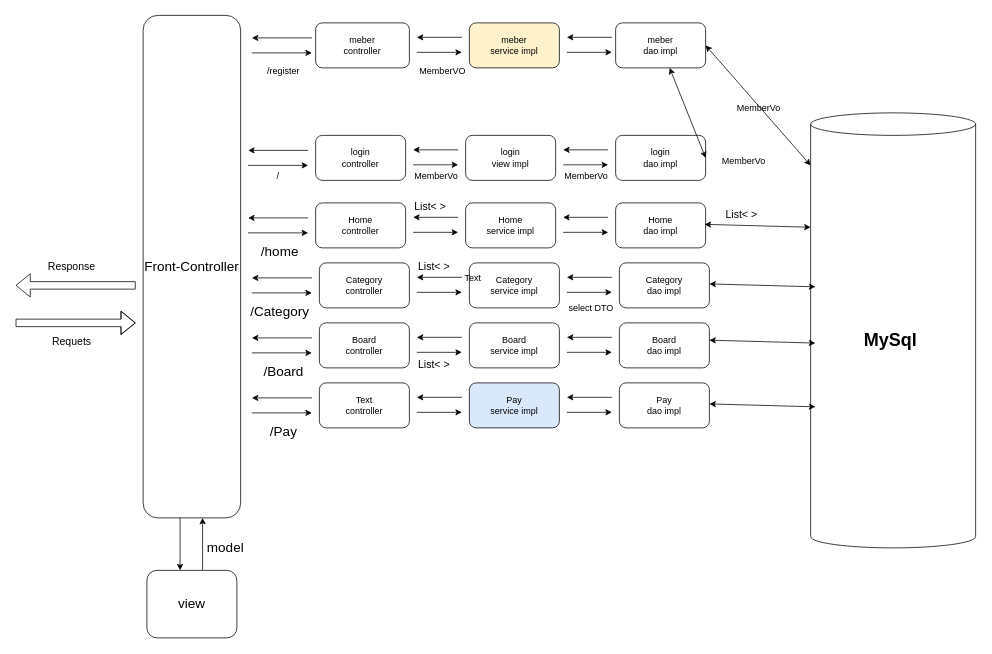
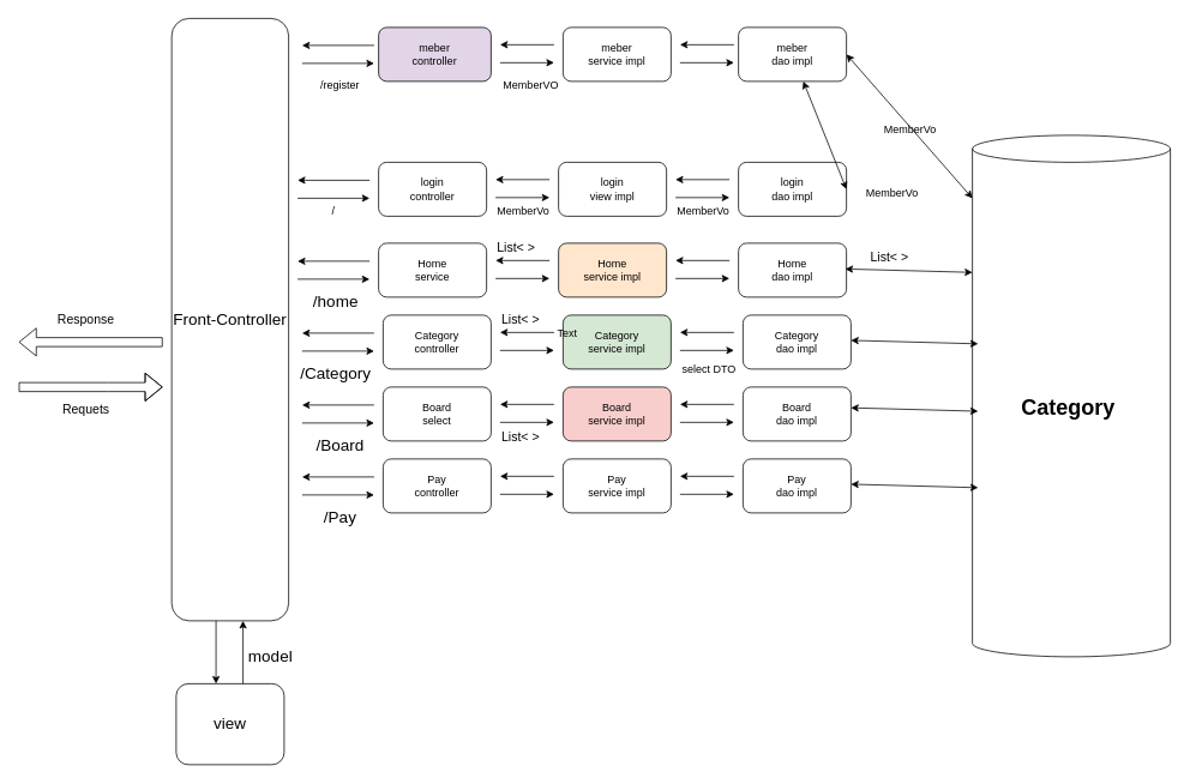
  <mxCell id="0" />
  <mxCell id="1" parent="0" />
  <mxCell id="2" value="&lt;font style=&quot;font-size: 18px&quot;&gt;Front-Controller&lt;/font&gt;" style="rounded=1;whiteSpace=wrap;html=1;" parent="1" vertex="1"><mxGeometry x="190" y="20" width="130" height="670" as="geometry" /></mxCell>
  <mxCell id="3" value="" style="shape=flexArrow;endArrow=classic;html=1;" parent="1" edge="1"><mxGeometry width="50" height="50" relative="1" as="geometry"><mxPoint x="20" y="430" as="sourcePoint" /><mxPoint x="180" y="430" as="targetPoint" /><Array as="points"><mxPoint x="120" y="430" /></Array></mxGeometry></mxCell>
  <mxCell id="4" value="" style="shape=flexArrow;endArrow=classic;html=1;" parent="1" edge="1"><mxGeometry width="50" height="50" relative="1" as="geometry"><mxPoint x="180" y="380" as="sourcePoint" /><mxPoint x="20" y="380" as="targetPoint" /></mxGeometry></mxCell>
  <mxCell id="5" value="&lt;font style=&quot;font-size: 14px&quot;&gt;Requets&lt;/font&gt;" style="text;html=1;strokeColor=none;fillColor=none;align=center;verticalAlign=middle;whiteSpace=wrap;rounded=0;" parent="1" vertex="1"><mxGeometry x="20" y="440" width="150" height="30" as="geometry" /></mxCell>
  <mxCell id="6" value="&lt;font style=&quot;font-size: 14px&quot;&gt;Response&lt;/font&gt;" style="text;html=1;strokeColor=none;fillColor=none;align=center;verticalAlign=middle;whiteSpace=wrap;rounded=0;" parent="1" vertex="1"><mxGeometry x="20" y="340" width="150" height="30" as="geometry" /></mxCell>
  <mxCell id="7" value="" style="endArrow=classic;html=1;" parent="1" edge="1"><mxGeometry width="50" height="50" relative="1" as="geometry"><mxPoint x="410" y="290" as="sourcePoint" /><mxPoint x="330" y="290" as="targetPoint" /></mxGeometry></mxCell>
  <mxCell id="8" value="&lt;font style=&quot;font-size: 18px&quot;&gt;view&lt;/font&gt;" style="rounded=1;whiteSpace=wrap;html=1;" parent="1" vertex="1"><mxGeometry x="195" y="760" width="120" height="90" as="geometry" /></mxCell>
  <mxCell id="9" value="" style="endArrow=classic;html=1;" parent="1" edge="1"><mxGeometry width="50" height="50" relative="1" as="geometry"><mxPoint x="330" y="310" as="sourcePoint" /><mxPoint x="410" y="310" as="targetPoint" /></mxGeometry></mxCell>
  <mxCell id="10" value="" style="endArrow=classic;html=1;" parent="1" edge="1"><mxGeometry width="50" height="50" relative="1" as="geometry"><mxPoint x="269.29" y="760" as="sourcePoint" /><mxPoint x="269.29" y="690" as="targetPoint" /></mxGeometry></mxCell>
  <mxCell id="11" value="" style="endArrow=classic;html=1;" parent="1" edge="1"><mxGeometry width="50" height="50" relative="1" as="geometry"><mxPoint x="239.29" y="690" as="sourcePoint" /><mxPoint x="239.29" y="760" as="targetPoint" /></mxGeometry></mxCell>
  <mxCell id="12" value="&lt;font style=&quot;font-size: 18px&quot;&gt;model&lt;/font&gt;" style="text;html=1;strokeColor=none;fillColor=none;align=center;verticalAlign=middle;whiteSpace=wrap;rounded=0;" parent="1" vertex="1"><mxGeometry x="280" y="720" width="40" height="20" as="geometry" /></mxCell>
- <mxCell id="13" value="Home&lt;br&gt;controller" style="rounded=1;whiteSpace=wrap;html=1;" parent="1" vertex="1"><mxGeometry x="420" y="270" width="120" height="60" as="geometry" /></mxCell>
+ <mxCell id="13" value="Home&lt;br&gt;service" style="rounded=1;whiteSpace=wrap;html=1;" parent="1" vertex="1"><mxGeometry x="420" y="270" width="120" height="60" as="geometry" /></mxCell>
  <mxCell id="14" value="&lt;font style=&quot;font-size: 18px&quot;&gt;/home&lt;/font&gt;" style="text;html=1;strokeColor=none;fillColor=none;align=center;verticalAlign=middle;whiteSpace=wrap;rounded=0;" parent="1" vertex="1"><mxGeometry x="345" y="320" width="55" height="30" as="geometry" /></mxCell>
  <mxCell id="15" value="" style="endArrow=classic;html=1;" parent="1" edge="1"><mxGeometry width="50" height="50" relative="1" as="geometry"><mxPoint x="410" y="200" as="sourcePoint" /><mxPoint x="330" y="200" as="targetPoint" /></mxGeometry></mxCell>
  <mxCell id="16" value="" style="endArrow=classic;html=1;" parent="1" edge="1"><mxGeometry width="50" height="50" relative="1" as="geometry"><mxPoint x="330" y="220" as="sourcePoint" /><mxPoint x="410" y="220" as="targetPoint" /></mxGeometry></mxCell>
  <mxCell id="17" value="login&lt;br&gt;controller" style="rounded=1;whiteSpace=wrap;html=1;" parent="1" vertex="1"><mxGeometry x="420" y="180" width="120" height="60" as="geometry" /></mxCell>
  <mxCell id="18" value="login &lt;br&gt;view impl" style="rounded=1;whiteSpace=wrap;html=1;" parent="1" vertex="1"><mxGeometry x="620" y="180" width="120" height="60" as="geometry" /></mxCell>
  <mxCell id="19" value="login&lt;br&gt;dao impl" style="rounded=1;whiteSpace=wrap;html=1;" parent="1" vertex="1"><mxGeometry x="820" y="180" width="120" height="60" as="geometry" /></mxCell>
  <mxCell id="20" value="" style="endArrow=classic;html=1;" parent="1" edge="1"><mxGeometry width="50" height="50" relative="1" as="geometry"><mxPoint x="610" y="199.29" as="sourcePoint" /><mxPoint x="550" y="199.29" as="targetPoint" /></mxGeometry></mxCell>
  <mxCell id="21" value="" style="endArrow=classic;html=1;" parent="1" edge="1"><mxGeometry width="50" height="50" relative="1" as="geometry"><mxPoint x="550" y="219.29" as="sourcePoint" /><mxPoint x="610" y="219.29" as="targetPoint" /></mxGeometry></mxCell>
  <mxCell id="22" value="" style="endArrow=classic;html=1;" parent="1" edge="1"><mxGeometry width="50" height="50" relative="1" as="geometry"><mxPoint x="810" y="199.29" as="sourcePoint" /><mxPoint x="750" y="199.29" as="targetPoint" /></mxGeometry></mxCell>
  <mxCell id="23" value="" style="endArrow=classic;html=1;" parent="1" edge="1"><mxGeometry width="50" height="50" relative="1" as="geometry"><mxPoint x="750" y="219.29" as="sourcePoint" /><mxPoint x="810" y="219.29" as="targetPoint" /></mxGeometry></mxCell>
- <mxCell id="24" value="Home&lt;br&gt;service impl" style="rounded=1;whiteSpace=wrap;html=1;" parent="1" vertex="1"><mxGeometry x="620" y="270" width="120" height="60" as="geometry" /></mxCell>
+ <mxCell id="24" value="Home&lt;br&gt;service impl" style="rounded=1;whiteSpace=wrap;html=1;fillColor=#ffe6cc;" parent="1" vertex="1"><mxGeometry x="620" y="270" width="120" height="60" as="geometry" /></mxCell>
  <mxCell id="25" value="Home&lt;br&gt;dao impl" style="rounded=1;whiteSpace=wrap;html=1;" parent="1" vertex="1"><mxGeometry x="820" y="270" width="120" height="60" as="geometry" /></mxCell>
  <mxCell id="26" value="" style="endArrow=classic;html=1;" parent="1" edge="1"><mxGeometry width="50" height="50" relative="1" as="geometry"><mxPoint x="610" y="289.29" as="sourcePoint" /><mxPoint x="550" y="289.29" as="targetPoint" /></mxGeometry></mxCell>
  <mxCell id="27" value="" style="endArrow=classic;html=1;" parent="1" edge="1"><mxGeometry width="50" height="50" relative="1" as="geometry"><mxPoint x="550" y="309.29" as="sourcePoint" /><mxPoint x="610" y="309.29" as="targetPoint" /></mxGeometry></mxCell>
  <mxCell id="28" value="" style="endArrow=classic;html=1;" parent="1" edge="1"><mxGeometry width="50" height="50" relative="1" as="geometry"><mxPoint x="810" y="289.29" as="sourcePoint" /><mxPoint x="750" y="289.29" as="targetPoint" /></mxGeometry></mxCell>
  <mxCell id="29" value="" style="endArrow=classic;html=1;" parent="1" edge="1"><mxGeometry width="50" height="50" relative="1" as="geometry"><mxPoint x="750" y="309.29" as="sourcePoint" /><mxPoint x="810" y="309.29" as="targetPoint" /></mxGeometry></mxCell>
  <mxCell id="30" value="/" style="text;html=1;strokeColor=none;fillColor=none;align=center;verticalAlign=middle;whiteSpace=wrap;rounded=0;" parent="1" vertex="1"><mxGeometry x="335" y="220" width="70" height="30" as="geometry" /></mxCell>
  <mxCell id="31" value="MemberVo" style="text;whiteSpace=wrap;html=1;" parent="1" vertex="1"><mxGeometry x="750" y="220" width="80" height="30" as="geometry" /></mxCell>
  <mxCell id="32" value="MemberVo" style="text;whiteSpace=wrap;html=1;" parent="1" vertex="1"><mxGeometry x="550" y="220" width="80" height="30" as="geometry" /></mxCell>
- <mxCell id="33" value="&lt;b&gt;&lt;font style=&quot;font-size: 24px&quot;&gt;MySql&amp;nbsp;&lt;/font&gt;&lt;/b&gt;" style="shape=cylinder3;whiteSpace=wrap;html=1;boundedLbl=1;backgroundOutline=1;size=15;" parent="1" vertex="1"><mxGeometry x="1080" y="150" width="220" height="580" as="geometry" /></mxCell>
+ <mxCell id="33" value="&lt;b&gt;&lt;font style=&quot;font-size: 24px&quot;&gt;Category&amp;nbsp;&lt;/font&gt;&lt;/b&gt;" style="shape=cylinder3;whiteSpace=wrap;html=1;boundedLbl=1;backgroundOutline=1;size=15;" parent="1" vertex="1"><mxGeometry x="1080" y="150" width="220" height="580" as="geometry" /></mxCell>
  <mxCell id="34" value="&lt;font style=&quot;font-size: 14px&quot;&gt;List&amp;lt; &amp;gt;&lt;/font&gt;" style="text;whiteSpace=wrap;html=1;" parent="1" vertex="1"><mxGeometry x="550" y="260" width="70" height="30" as="geometry" /></mxCell>
  <mxCell id="35" value="" style="endArrow=classic;startArrow=classic;html=1;exitX=1;exitY=0.5;exitDx=0;exitDy=0;" parent="1" source="19" target="74" edge="1"><mxGeometry width="50" height="50" relative="1" as="geometry"><mxPoint x="940" y="190" as="sourcePoint" /><mxPoint x="990" y="140" as="targetPoint" /></mxGeometry></mxCell>
  <mxCell id="36" value="" style="endArrow=classic;startArrow=classic;html=1;entryX=0;entryY=0;entryDx=0;entryDy=152.5;entryPerimeter=0;" parent="1" target="33" edge="1"><mxGeometry width="50" height="50" relative="1" as="geometry"><mxPoint x="938.68" y="298.66" as="sourcePoint" /><mxPoint x="1080" y="330" as="targetPoint" /></mxGeometry></mxCell>
  <mxCell id="37" value="" style="endArrow=classic;html=1;" parent="1" edge="1"><mxGeometry width="50" height="50" relative="1" as="geometry"><mxPoint x="415" y="370" as="sourcePoint" /><mxPoint x="335" y="370" as="targetPoint" /></mxGeometry></mxCell>
  <mxCell id="38" value="" style="endArrow=classic;html=1;" parent="1" edge="1"><mxGeometry width="50" height="50" relative="1" as="geometry"><mxPoint x="335" y="390" as="sourcePoint" /><mxPoint x="415" y="390" as="targetPoint" /></mxGeometry></mxCell>
  <mxCell id="39" value="Category&lt;br&gt;controller" style="rounded=1;whiteSpace=wrap;html=1;" parent="1" vertex="1"><mxGeometry x="425" y="350" width="120" height="60" as="geometry" /></mxCell>
  <mxCell id="40" value="&lt;font style=&quot;font-size: 18px&quot;&gt;/Category&lt;/font&gt;" style="text;html=1;strokeColor=none;fillColor=none;align=center;verticalAlign=middle;whiteSpace=wrap;rounded=0;" parent="1" vertex="1"><mxGeometry x="345" y="400" width="55" height="30" as="geometry" /></mxCell>
- <mxCell id="41" value="Category&lt;br&gt;service impl" style="rounded=1;whiteSpace=wrap;html=1;" parent="1" vertex="1"><mxGeometry x="625" y="350" width="120" height="60" as="geometry" /></mxCell>
+ <mxCell id="41" value="Category&lt;br&gt;service impl" style="rounded=1;whiteSpace=wrap;html=1;fillColor=#d5e8d4;" parent="1" vertex="1"><mxGeometry x="625" y="350" width="120" height="60" as="geometry" /></mxCell>
  <mxCell id="42" value="Category&lt;br&gt;dao impl" style="rounded=1;whiteSpace=wrap;html=1;" parent="1" vertex="1"><mxGeometry x="825" y="350" width="120" height="60" as="geometry" /></mxCell>
  <mxCell id="43" value="" style="endArrow=classic;html=1;" parent="1" edge="1"><mxGeometry width="50" height="50" relative="1" as="geometry"><mxPoint x="615" y="369.29" as="sourcePoint" /><mxPoint x="555" y="369.29" as="targetPoint" /></mxGeometry></mxCell>
  <mxCell id="44" value="" style="endArrow=classic;html=1;" parent="1" edge="1"><mxGeometry width="50" height="50" relative="1" as="geometry"><mxPoint x="555" y="389.29" as="sourcePoint" /><mxPoint x="615" y="389.29" as="targetPoint" /></mxGeometry></mxCell>
  <mxCell id="45" value="" style="endArrow=classic;html=1;" parent="1" edge="1"><mxGeometry width="50" height="50" relative="1" as="geometry"><mxPoint x="815" y="369.29" as="sourcePoint" /><mxPoint x="755" y="369.29" as="targetPoint" /></mxGeometry></mxCell>
  <mxCell id="46" value="" style="endArrow=classic;html=1;" parent="1" edge="1"><mxGeometry width="50" height="50" relative="1" as="geometry"><mxPoint x="755" y="389.29" as="sourcePoint" /><mxPoint x="815" y="389.29" as="targetPoint" /></mxGeometry></mxCell>
  <mxCell id="47" value="&lt;font style=&quot;font-size: 14px&quot;&gt;List&amp;lt; &amp;gt;&lt;/font&gt;" style="text;whiteSpace=wrap;html=1;" parent="1" vertex="1"><mxGeometry x="555" y="340" width="70" height="30" as="geometry" /></mxCell>
  <mxCell id="48" value="" style="endArrow=classic;html=1;" parent="1" edge="1"><mxGeometry width="50" height="50" relative="1" as="geometry"><mxPoint x="415" y="450" as="sourcePoint" /><mxPoint x="335" y="450" as="targetPoint" /></mxGeometry></mxCell>
  <mxCell id="49" value="" style="endArrow=classic;html=1;" parent="1" edge="1"><mxGeometry width="50" height="50" relative="1" as="geometry"><mxPoint x="335" y="470" as="sourcePoint" /><mxPoint x="415" y="470" as="targetPoint" /></mxGeometry></mxCell>
- <mxCell id="50" value="Board&lt;br&gt;controller" style="rounded=1;whiteSpace=wrap;html=1;" parent="1" vertex="1"><mxGeometry x="425" y="430" width="120" height="60" as="geometry" /></mxCell>
+ <mxCell id="50" value="Board&lt;br&gt;select" style="rounded=1;whiteSpace=wrap;html=1;" parent="1" vertex="1"><mxGeometry x="425" y="430" width="120" height="60" as="geometry" /></mxCell>
  <mxCell id="51" value="&lt;font style=&quot;font-size: 18px&quot;&gt;/Board&lt;/font&gt;" style="text;html=1;strokeColor=none;fillColor=none;align=center;verticalAlign=middle;whiteSpace=wrap;rounded=0;" parent="1" vertex="1"><mxGeometry x="350" y="480" width="55" height="30" as="geometry" /></mxCell>
- <mxCell id="52" value="Board&lt;br&gt;service impl" style="rounded=1;whiteSpace=wrap;html=1;" parent="1" vertex="1"><mxGeometry x="625" y="430" width="120" height="60" as="geometry" /></mxCell>
+ <mxCell id="52" value="Board&lt;br&gt;service impl" style="rounded=1;whiteSpace=wrap;html=1;fillColor=#f8cecc;" parent="1" vertex="1"><mxGeometry x="625" y="430" width="120" height="60" as="geometry" /></mxCell>
  <mxCell id="53" value="Board&lt;br&gt;dao impl" style="rounded=1;whiteSpace=wrap;html=1;" parent="1" vertex="1"><mxGeometry x="825" y="430" width="120" height="60" as="geometry" /></mxCell>
  <mxCell id="54" value="" style="endArrow=classic;html=1;" parent="1" edge="1"><mxGeometry width="50" height="50" relative="1" as="geometry"><mxPoint x="615" y="449.29" as="sourcePoint" /><mxPoint x="555" y="449.29" as="targetPoint" /></mxGeometry></mxCell>
  <mxCell id="55" value="" style="endArrow=classic;html=1;" parent="1" edge="1"><mxGeometry width="50" height="50" relative="1" as="geometry"><mxPoint x="555" y="469.29" as="sourcePoint" /><mxPoint x="615" y="469.29" as="targetPoint" /></mxGeometry></mxCell>
  <mxCell id="56" value="" style="endArrow=classic;html=1;" parent="1" edge="1"><mxGeometry width="50" height="50" relative="1" as="geometry"><mxPoint x="815" y="449.29" as="sourcePoint" /><mxPoint x="755" y="449.29" as="targetPoint" /></mxGeometry></mxCell>
  <mxCell id="57" value="" style="endArrow=classic;html=1;" parent="1" edge="1"><mxGeometry width="50" height="50" relative="1" as="geometry"><mxPoint x="755" y="469.29" as="sourcePoint" /><mxPoint x="815" y="469.29" as="targetPoint" /></mxGeometry></mxCell>
  <mxCell id="58" value="&lt;font style=&quot;font-size: 14px&quot;&gt;List&amp;lt; &amp;gt;&lt;/font&gt;" style="text;whiteSpace=wrap;html=1;" parent="1" vertex="1"><mxGeometry x="555" y="470" width="70" height="30" as="geometry" /></mxCell>
  <mxCell id="59" value="" style="endArrow=classic;html=1;" parent="1" edge="1"><mxGeometry width="50" height="50" relative="1" as="geometry"><mxPoint x="415" y="530" as="sourcePoint" /><mxPoint x="335" y="530" as="targetPoint" /></mxGeometry></mxCell>
  <mxCell id="60" value="" style="endArrow=classic;html=1;" parent="1" edge="1"><mxGeometry width="50" height="50" relative="1" as="geometry"><mxPoint x="335" y="550" as="sourcePoint" /><mxPoint x="415" y="550" as="targetPoint" /></mxGeometry></mxCell>
- <mxCell id="61" value="Text&lt;br&gt;controller" style="rounded=1;whiteSpace=wrap;html=1;" parent="1" vertex="1"><mxGeometry x="425" y="510" width="120" height="60" as="geometry" /></mxCell>
+ <mxCell id="61" value="Pay&lt;br&gt;controller" style="rounded=1;whiteSpace=wrap;html=1;" parent="1" vertex="1"><mxGeometry x="425" y="510" width="120" height="60" as="geometry" /></mxCell>
  <mxCell id="62" value="&lt;font style=&quot;font-size: 18px&quot;&gt;/Pay&lt;/font&gt;" style="text;html=1;strokeColor=none;fillColor=none;align=center;verticalAlign=middle;whiteSpace=wrap;rounded=0;" parent="1" vertex="1"><mxGeometry x="350" y="560" width="55" height="30" as="geometry" /></mxCell>
- <mxCell id="63" value="Pay&lt;br&gt;service impl" style="rounded=1;whiteSpace=wrap;html=1;fillColor=#dae8fc;" parent="1" vertex="1"><mxGeometry x="625" y="510" width="120" height="60" as="geometry" /></mxCell>
+ <mxCell id="63" value="Pay&lt;br&gt;service impl" style="rounded=1;whiteSpace=wrap;html=1;" parent="1" vertex="1"><mxGeometry x="625" y="510" width="120" height="60" as="geometry" /></mxCell>
  <mxCell id="64" value="Pay&lt;br&gt;dao impl" style="rounded=1;whiteSpace=wrap;html=1;" parent="1" vertex="1"><mxGeometry x="825" y="510" width="120" height="60" as="geometry" /></mxCell>
  <mxCell id="65" value="" style="endArrow=classic;html=1;" parent="1" edge="1"><mxGeometry width="50" height="50" relative="1" as="geometry"><mxPoint x="615" y="529.29" as="sourcePoint" /><mxPoint x="555" y="529.29" as="targetPoint" /></mxGeometry></mxCell>
  <mxCell id="66" value="" style="endArrow=classic;html=1;" parent="1" edge="1"><mxGeometry width="50" height="50" relative="1" as="geometry"><mxPoint x="555" y="549.29" as="sourcePoint" /><mxPoint x="615" y="549.29" as="targetPoint" /></mxGeometry></mxCell>
  <mxCell id="67" value="" style="endArrow=classic;html=1;" parent="1" edge="1"><mxGeometry width="50" height="50" relative="1" as="geometry"><mxPoint x="815" y="529.29" as="sourcePoint" /><mxPoint x="755" y="529.29" as="targetPoint" /></mxGeometry></mxCell>
  <mxCell id="68" value="" style="endArrow=classic;html=1;" parent="1" edge="1"><mxGeometry width="50" height="50" relative="1" as="geometry"><mxPoint x="755" y="549.29" as="sourcePoint" /><mxPoint x="815" y="549.29" as="targetPoint" /></mxGeometry></mxCell>
  <mxCell id="69" value="" style="endArrow=classic;html=1;" parent="1" edge="1"><mxGeometry width="50" height="50" relative="1" as="geometry"><mxPoint x="415" y="50" as="sourcePoint" /><mxPoint x="335" y="50" as="targetPoint" /></mxGeometry></mxCell>
  <mxCell id="70" value="" style="endArrow=classic;html=1;" parent="1" edge="1"><mxGeometry width="50" height="50" relative="1" as="geometry"><mxPoint x="335" y="70" as="sourcePoint" /><mxPoint x="415" y="70" as="targetPoint" /></mxGeometry></mxCell>
- <mxCell id="71" value="meber&lt;br&gt;controller" style="rounded=1;whiteSpace=wrap;html=1;" parent="1" vertex="1"><mxGeometry x="420" y="30" width="125" height="60" as="geometry" /></mxCell>
+ <mxCell id="71" value="meber&lt;br&gt;controller" style="rounded=1;whiteSpace=wrap;html=1;fillColor=#e1d5e7;" parent="1" vertex="1"><mxGeometry x="420" y="30" width="125" height="60" as="geometry" /></mxCell>
  <mxCell id="72" value="&lt;font style=&quot;font-size: 12px&quot;&gt;/register&lt;/font&gt;" style="text;html=1;strokeColor=none;fillColor=none;align=center;verticalAlign=middle;whiteSpace=wrap;rounded=0;" parent="1" vertex="1"><mxGeometry x="350" y="80" width="55" height="30" as="geometry" /></mxCell>
- <mxCell id="73" value="meber&lt;br&gt;service impl" style="rounded=1;whiteSpace=wrap;html=1;fillColor=#fff2cc;" parent="1" vertex="1"><mxGeometry x="625" y="30" width="120" height="60" as="geometry" /></mxCell>
+ <mxCell id="73" value="meber&lt;br&gt;service impl" style="rounded=1;whiteSpace=wrap;html=1;" parent="1" vertex="1"><mxGeometry x="625" y="30" width="120" height="60" as="geometry" /></mxCell>
  <mxCell id="74" value="meber&lt;br&gt;dao impl" style="rounded=1;whiteSpace=wrap;html=1;" parent="1" vertex="1"><mxGeometry x="820" y="30" width="120" height="60" as="geometry" /></mxCell>
  <mxCell id="75" value="" style="endArrow=classic;html=1;" parent="1" edge="1"><mxGeometry width="50" height="50" relative="1" as="geometry"><mxPoint x="615" y="49.29" as="sourcePoint" /><mxPoint x="555" y="49.29" as="targetPoint" /></mxGeometry></mxCell>
  <mxCell id="76" value="" style="endArrow=classic;html=1;" parent="1" edge="1"><mxGeometry width="50" height="50" relative="1" as="geometry"><mxPoint x="555" y="69.29" as="sourcePoint" /><mxPoint x="615" y="69.29" as="targetPoint" /></mxGeometry></mxCell>
  <mxCell id="77" value="" style="endArrow=classic;html=1;" parent="1" edge="1"><mxGeometry width="50" height="50" relative="1" as="geometry"><mxPoint x="815" y="49.29" as="sourcePoint" /><mxPoint x="755" y="49.29" as="targetPoint" /></mxGeometry></mxCell>
  <mxCell id="78" value="" style="endArrow=classic;html=1;" parent="1" edge="1"><mxGeometry width="50" height="50" relative="1" as="geometry"><mxPoint x="755" y="69.29" as="sourcePoint" /><mxPoint x="815" y="69.29" as="targetPoint" /></mxGeometry></mxCell>
  <mxCell id="79" value="" style="endArrow=classic;startArrow=classic;html=1;exitX=1;exitY=0.5;exitDx=0;exitDy=0;" parent="1" edge="1" source="74"><mxGeometry width="50" height="50" relative="1" as="geometry"><mxPoint x="940" y="130" as="sourcePoint" /><mxPoint x="1080" y="220" as="targetPoint" /></mxGeometry></mxCell>
  <mxCell id="80" value="" style="endArrow=classic;startArrow=classic;html=1;entryX=0;entryY=0;entryDx=0;entryDy=152.5;entryPerimeter=0;" parent="1" edge="1"><mxGeometry width="50" height="50" relative="1" as="geometry"><mxPoint x="945" y="378.08" as="sourcePoint" /><mxPoint x="1086.32" y="381.92" as="targetPoint" /></mxGeometry></mxCell>
  <mxCell id="81" value="" style="endArrow=classic;startArrow=classic;html=1;entryX=0;entryY=0;entryDx=0;entryDy=152.5;entryPerimeter=0;" parent="1" edge="1"><mxGeometry width="50" height="50" relative="1" as="geometry"><mxPoint x="945" y="453.08" as="sourcePoint" /><mxPoint x="1086.32" y="456.92" as="targetPoint" /></mxGeometry></mxCell>
  <mxCell id="82" value="" style="endArrow=classic;startArrow=classic;html=1;entryX=0;entryY=0;entryDx=0;entryDy=152.5;entryPerimeter=0;" parent="1" edge="1"><mxGeometry width="50" height="50" relative="1" as="geometry"><mxPoint x="945" y="538.08" as="sourcePoint" /><mxPoint x="1086.32" y="541.92" as="targetPoint" /></mxGeometry></mxCell>
  <mxCell id="83" value="MemberVo" style="text;whiteSpace=wrap;html=1;" parent="1" vertex="1"><mxGeometry x="980" y="130" width="80" height="30" as="geometry" /></mxCell>
  <mxCell id="84" value="MemberVo" style="text;whiteSpace=wrap;html=1;" parent="1" vertex="1"><mxGeometry x="960" y="200" width="80" height="30" as="geometry" /></mxCell>
  <mxCell id="85" value="&lt;font style=&quot;font-size: 14px&quot;&gt;List&amp;lt; &amp;gt;&lt;/font&gt;" style="text;whiteSpace=wrap;html=1;" parent="1" vertex="1"><mxGeometry x="965" y="270" width="70" height="30" as="geometry" /></mxCell>
  <mxCell id="86" value="select DTO" style="text;html=1;strokeColor=none;fillColor=none;align=center;verticalAlign=middle;whiteSpace=wrap;rounded=0;" parent="1" vertex="1"><mxGeometry x="750" y="400" width="75" height="20" as="geometry" /></mxCell>
  <mxCell id="87" value="Text" style="text;html=1;strokeColor=none;fillColor=none;align=center;verticalAlign=middle;whiteSpace=wrap;rounded=0;" vertex="1" parent="1"><mxGeometry x="610" y="360" width="40" height="20" as="geometry" /></mxCell>
  <mxCell id="88" value="MemberVO" style="text;html=1;strokeColor=none;fillColor=none;align=center;verticalAlign=middle;whiteSpace=wrap;rounded=0;" vertex="1" parent="1"><mxGeometry x="557.5" y="80" width="62.5" height="30" as="geometry" /></mxCell>
